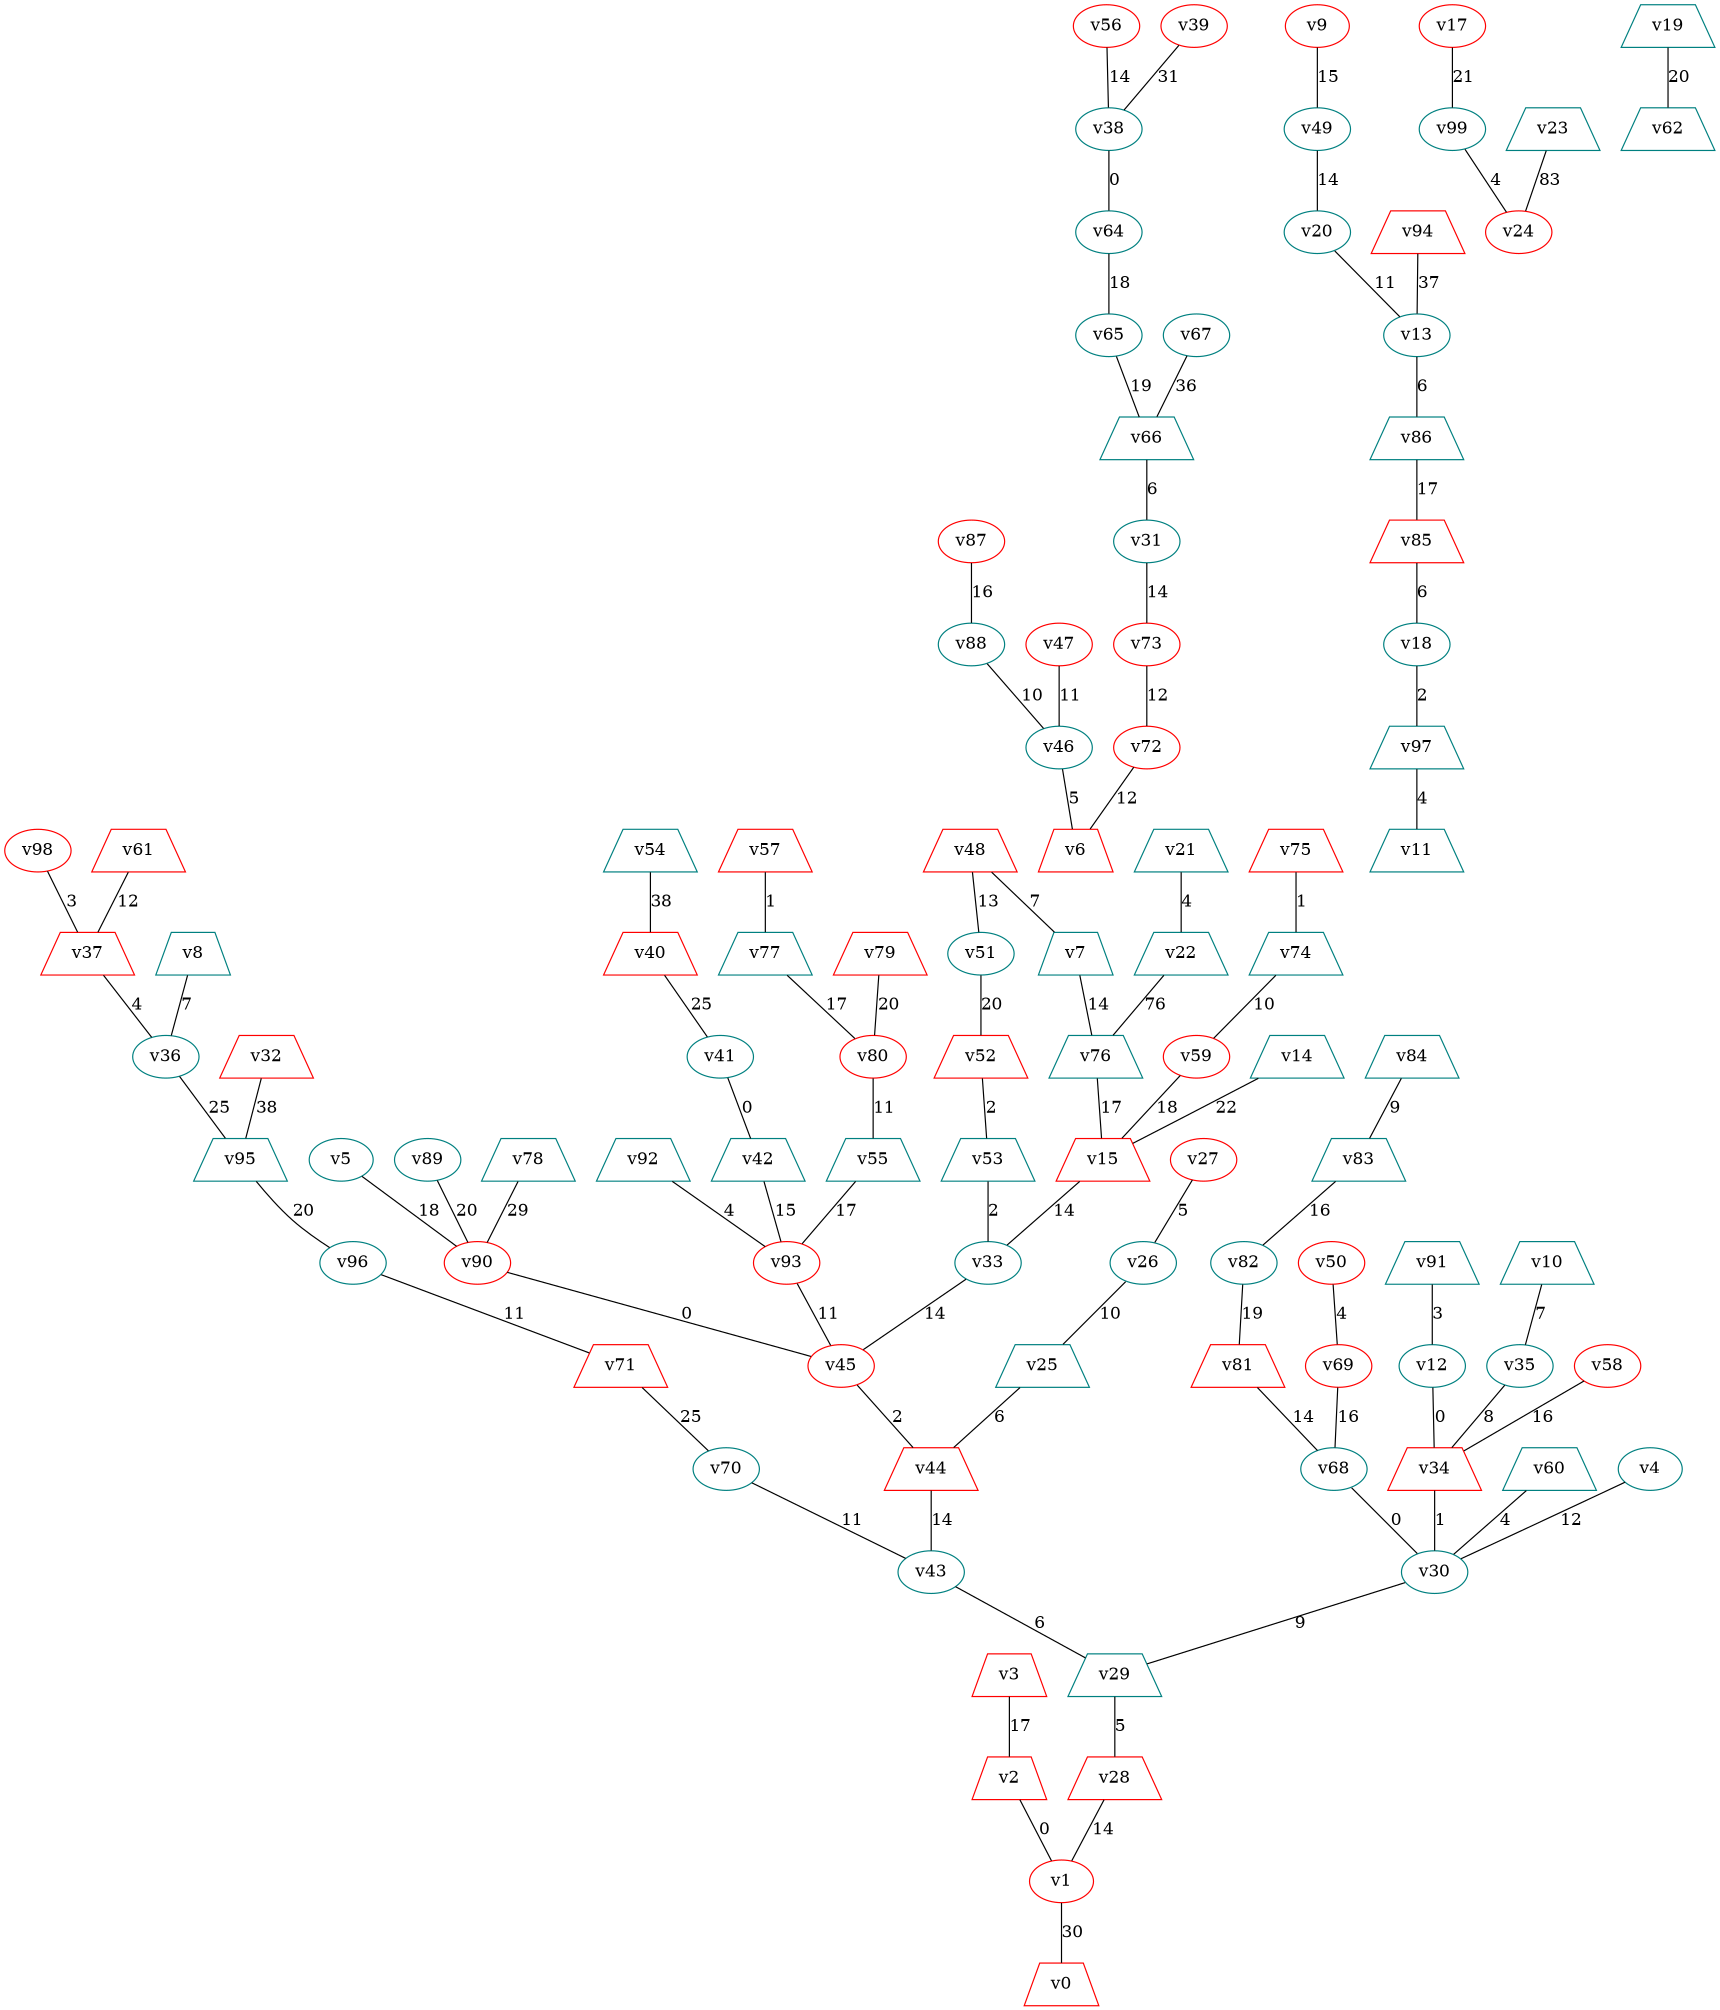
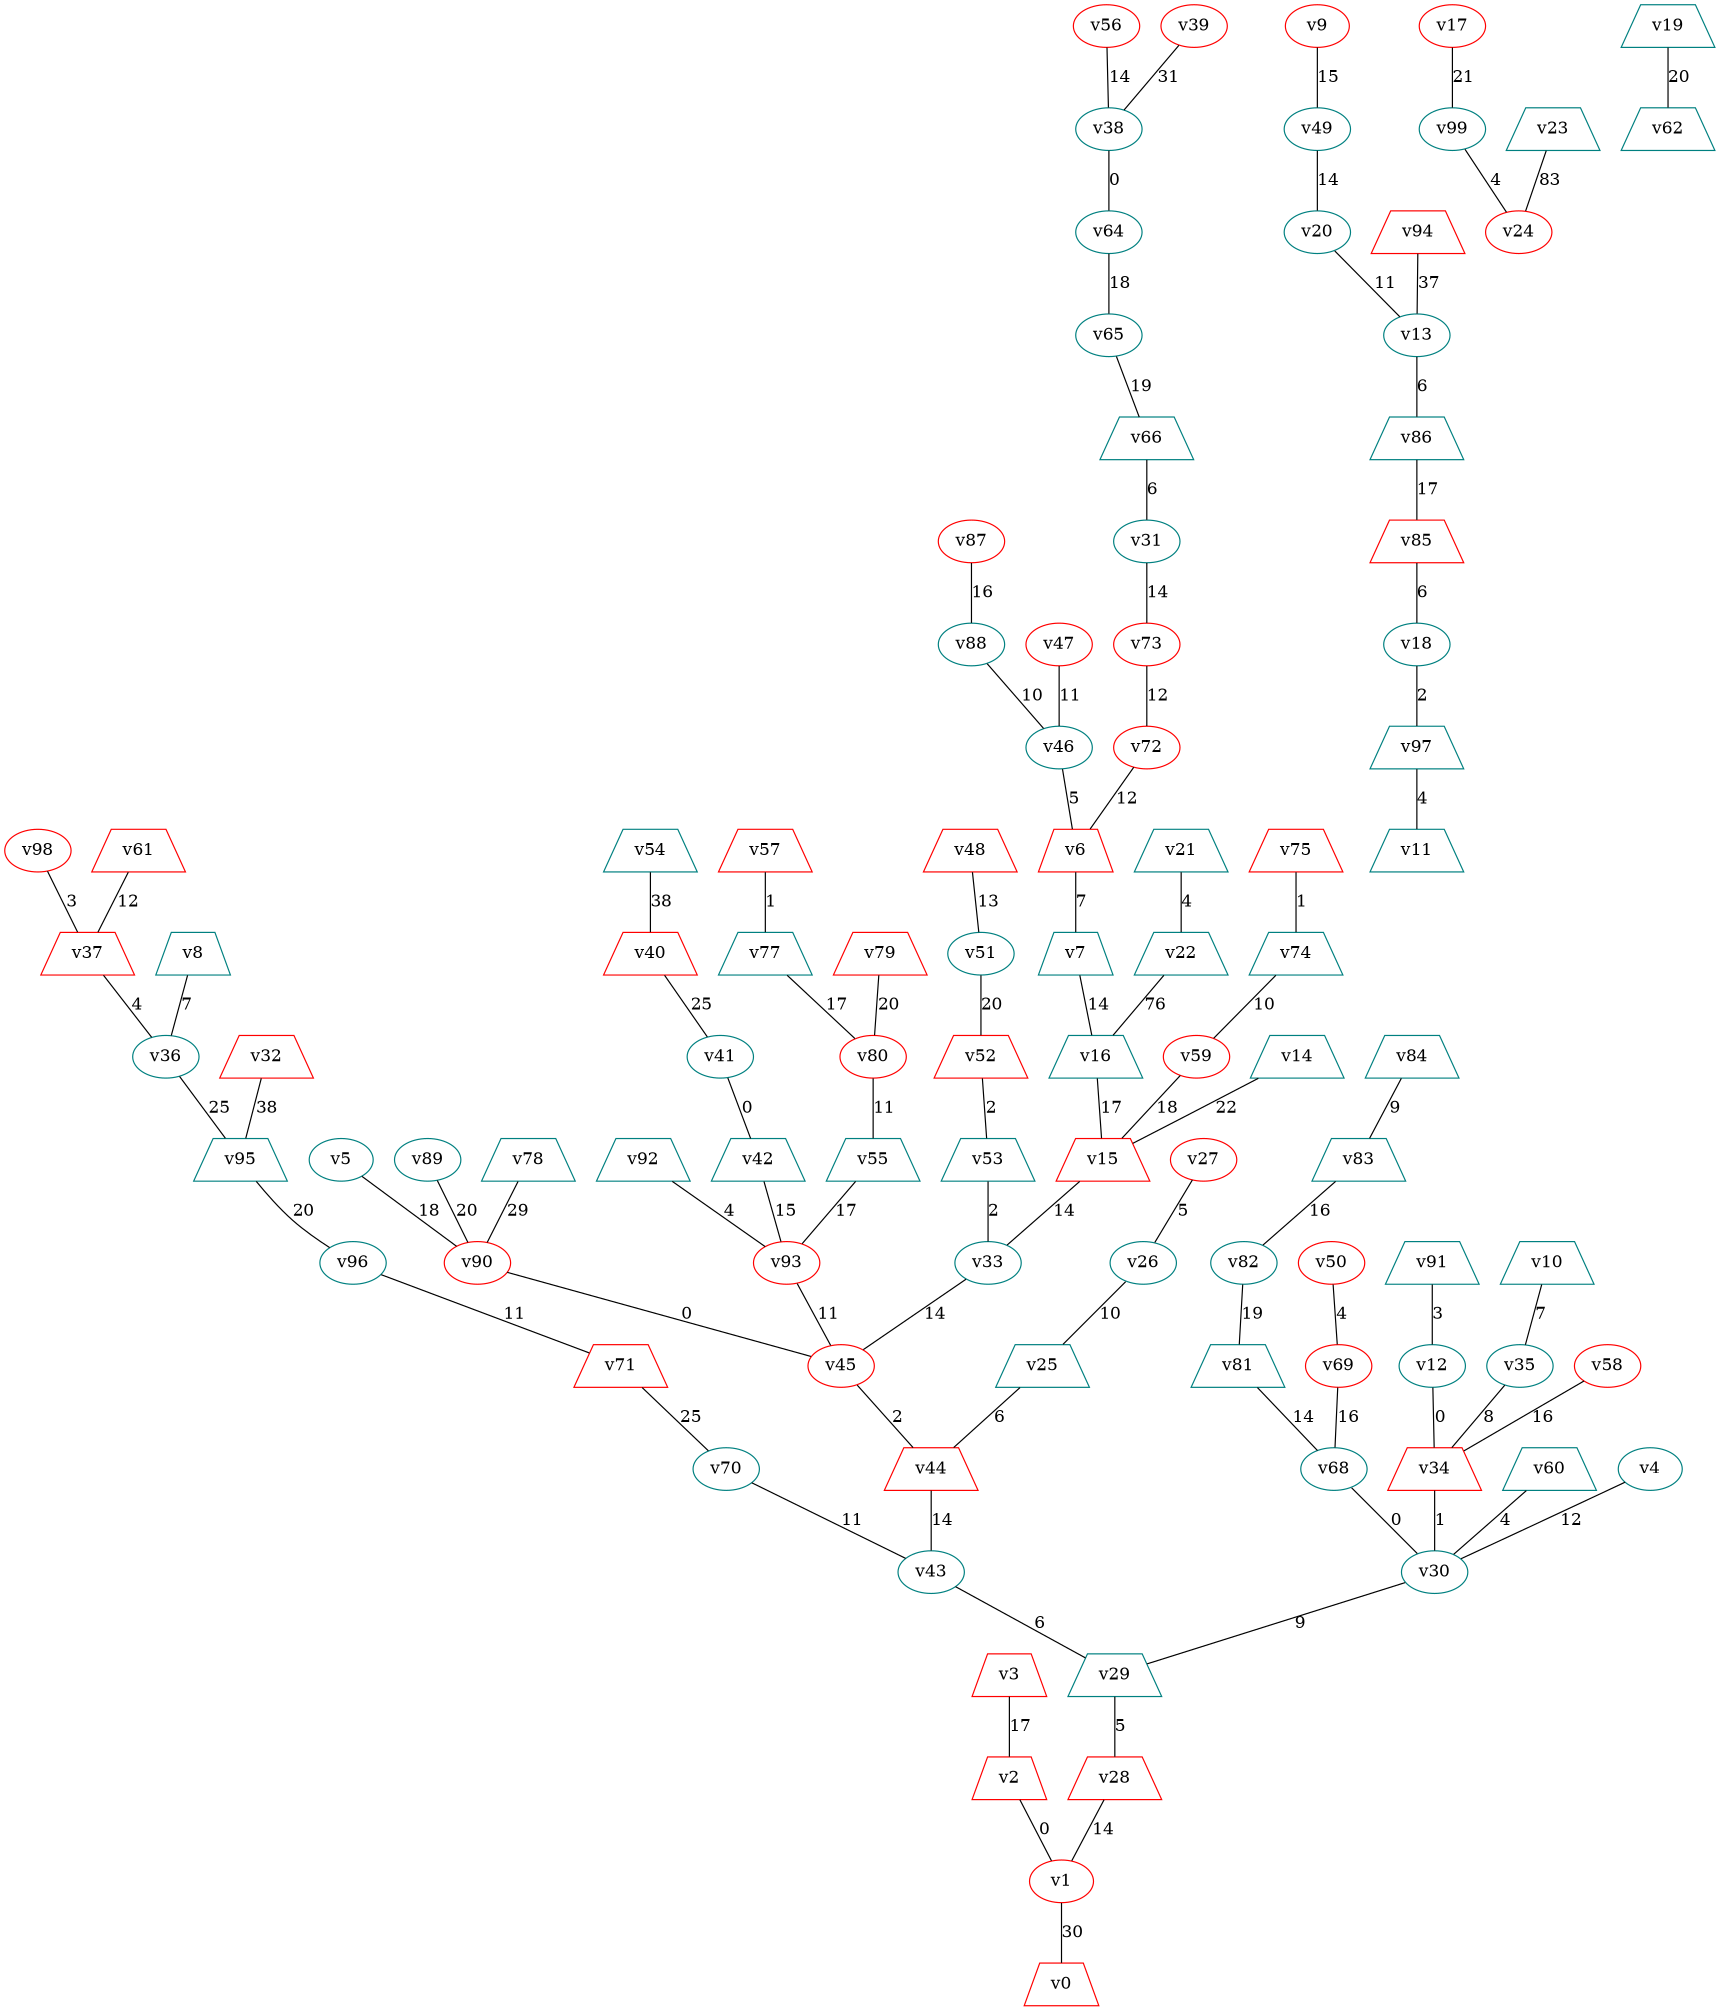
  graph {
    node [color=teal shape=trapezium]
    v1 [color=red shape=ellipse]
    v0 [color=red]
    v2 [color=red]
    v28 [color=red]
    v29
    v43 [shape=ellipse]
    v30 [shape=ellipse]
    v68 [shape=ellipse]
    v34 [color=red]
    v12 [shape=ellipse]
    v91
    v60
    v35 [shape=ellipse]
    v10
    v70 [shape=ellipse]
    v4 [shape=ellipse]
    v44 [color=red]
    v45 [color=red shape=ellipse]
    v90 [color=red shape=ellipse]
    v25
    v26 [shape=ellipse]
    v27 [color=red shape=ellipse]
    v93 [color=red shape=ellipse]
    v92
    v33 [shape=ellipse]
    v53
    v52 [color=red]
    v15 [color=red]
-   v81 [color=red]
+   v81
    v42
    v41 [shape=ellipse]
    v58 [color=red shape=ellipse]
    v69 [color=red shape=ellipse]
    v50 [color=red shape=ellipse]
    v3 [color=red]
-   v16 [label=v76]
+   v16
    v7
    v6 [color=red]
    v46 [shape=ellipse]
    v88 [shape=ellipse]
    v47 [color=red shape=ellipse]
    v72 [color=red shape=ellipse]
    v73 [color=red shape=ellipse]
    v31 [shape=ellipse]
    v66
    v87 [color=red shape=ellipse]
    v55
    v80 [color=red shape=ellipse]
    v77
    v57 [color=red]
    v5 [shape=ellipse]
    v59 [color=red shape=ellipse]
    v74
    v75 [color=red]
    v65 [shape=ellipse]
    v64 [shape=ellipse]
    v38 [shape=ellipse]
    v56 [color=red shape=ellipse]
    v82 [shape=ellipse]
    v83
    v84
    v11
    v97
    v18 [shape=ellipse]
    v85 [color=red]
    v86
    v13 [shape=ellipse]
    v20 [shape=ellipse]
    v49 [shape=ellipse]
    v9 [color=red shape=ellipse]
    v51 [shape=ellipse]
    v48 [color=red]
    v79 [color=red]
    v89 [shape=ellipse]
    v24 [color=red shape=ellipse]
    v99 [shape=ellipse]
    v17 [color=red shape=ellipse]
    v14
    v40 [color=red]
    v71 [color=red]
    v96 [shape=ellipse]
    v95
    v36 [shape=ellipse]
    v37 [color=red]
    v98 [color=red shape=ellipse]
    v61 [color=red]
    v78
    v39 [color=red shape=ellipse]
-   v67 [shape=ellipse]
    v62
    v19
    v94 [color=red]
    v32 [color=red]
    v54
    v8
    v22
    v21
    v23
    v1 -- v0 [label=30]
    v2 -- v1 [label=0]
    v28 -- v1 [label=14]
    v29 -- v28 [label=5]
    v43 -- v29 [label=6]
    v30 -- v29 [label=9]
    v68 -- v30 [label=0]
    v34 -- v30 [label=1]
    v12 -- v34 [label=0]
    v91 -- v12 [label=3]
    v60 -- v30 [label=4]
    v35 -- v34 [label=8]
    v10 -- v35 [label=7]
    v70 -- v43 [label=11]
    v4 -- v30 [label=12]
    v44 -- v43 [label=14]
    v45 -- v44 [label=2]
    v90 -- v45 [label=0]
    v25 -- v44 [label=6]
    v26 -- v25 [label=10]
    v27 -- v26 [label=5]
    v93 -- v45 [label=11]
    v92 -- v93 [label=4]
    v33 -- v45 [label=14]
    v53 -- v33 [label=2]
    v52 -- v53 [label=2]
    v15 -- v33 [label=14]
    v81 -- v68 [label=14]
    v42 -- v93 [label=15]
    v41 -- v42 [label=0]
    v58 -- v34 [label=16]
    v69 -- v68 [label=16]
    v50 -- v69 [label=4]
    v3 -- v2 [label=17]
    v16 -- v15 [label=17]
    v7 -- v16 [label=14]
-   v48 -- v7 [label=7]
+   v6 -- v7 [label=7]
    v46 -- v6 [label=5]
    v88 -- v46 [label=10]
    v47 -- v46 [label=11]
    v72 -- v6 [label=12]
    v73 -- v72 [label=12]
    v31 -- v73 [label=14]
    v66 -- v31 [label=6]
    v87 -- v88 [label=16]
    v55 -- v93 [label=17]
    v80 -- v55 [label=11]
    v77 -- v80 [label=17]
    v57 -- v77 [label=1]
    v5 -- v90 [label=18]
    v59 -- v15 [label=18]
    v74 -- v59 [label=10]
    v75 -- v74 [label=1]
    v65 -- v66 [label=19]
    v64 -- v65 [label=18]
    v38 -- v64 [label=0]
    v56 -- v38 [label=14]
    v82 -- v81 [label=19]
    v83 -- v82 [label=16]
    v84 -- v83 [label=9]
    v97 -- v11 [label=4]
    v18 -- v97 [label=2]
    v85 -- v18 [label=6]
    v86 -- v85 [label=17]
    v13 -- v86 [label=6]
    v20 -- v13 [label=11]
    v49 -- v20 [label=14]
    v9 -- v49 [label=15]
    v51 -- v52 [label=20]
    v48 -- v51 [label=13]
    v79 -- v80 [label=20]
    v89 -- v90 [label=20]
    v99 -- v24 [label=4]
    v17 -- v99 [label=21]
    v14 -- v15 [label=22]
    v40 -- v41 [label=25]
    v71 -- v70 [label=25]
    v96 -- v71 [label=11]
    v95 -- v96 [label=20]
    v36 -- v95 [label=25]
    v37 -- v36 [label=4]
    v98 -- v37 [label=3]
    v61 -- v37 [label=12]
    v78 -- v90 [label=29]
    v39 -- v38 [label=31]
-   v67 -- v66 [label=36]
    v19 -- v62 [label=20]
    v94 -- v13 [label=37]
    v32 -- v95 [label=38]
    v54 -- v40 [label=38]
    v8 -- v36 [label=7]
    v22 -- v16 [label=76]
    v21 -- v22 [label=4]
    v23 -- v24 [label=83]
  }
